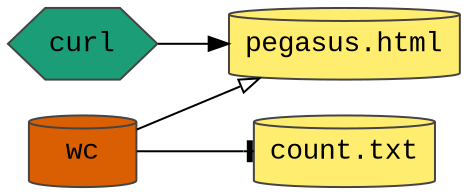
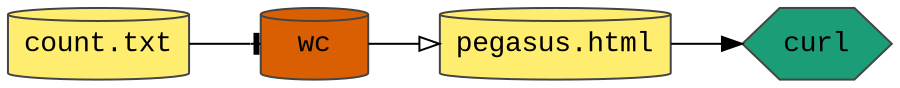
  digraph {
    fontname="Liberation Mono"
    rankdir=LR
    node [color="#444444" fillcolor="#ffed6f" fontname="Liberation Mono" shape=cylinder style=filled]
    edge [arrowsize=1.0 fontname="Liberation Mono"]
    n1 [fillcolor="#1b9e77" label=curl shape=hexagon]
    n2 [label="pegasus.html"]
    n3 [fillcolor="#d95f02" label=wc]
    n4 [label="count.txt"]
-   n1 -> n2 [arrowhead=normal]
+   n2 -> n1 [arrowhead=normal]
    n3 -> n2 [arrowhead=onormal]
-   n3 -> n4 [arrowhead=tee]
+   n4 -> n3 [arrowhead=tee]
  }
